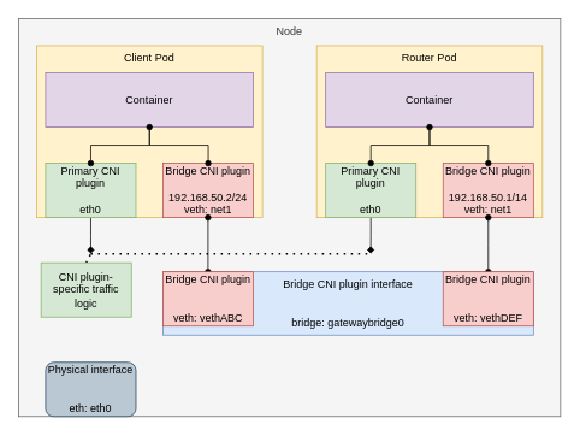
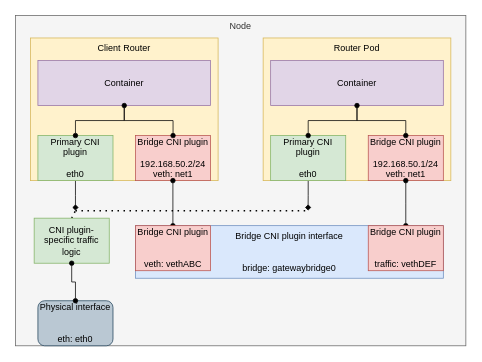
  <mxCell id="0" />
  <mxCell id="1" parent="0" />
  <mxCell id="2" value="Node" style="rounded=0;whiteSpace=wrap;html=1;verticalAlign=top;fillColor=#f5f5f5;fontColor=#333333;strokeColor=#666666;" parent="1" vertex="1"><mxGeometry x="20" y="20" width="600" height="440" as="geometry" /></mxCell>
- <mxCell id="3" value="Client Pod" style="rounded=0;whiteSpace=wrap;html=1;verticalAlign=top;fillColor=#fff2cc;strokeColor=#d6b656;" parent="1" vertex="1"><mxGeometry x="40" y="50" width="250" height="190" as="geometry" /></mxCell>
+ <mxCell id="3" value="Client Router" style="rounded=0;whiteSpace=wrap;html=1;verticalAlign=top;fillColor=#fff2cc;strokeColor=#d6b656;" parent="1" vertex="1"><mxGeometry x="40" y="50" width="250" height="190" as="geometry" /></mxCell>
  <mxCell id="4" style="edgeStyle=orthogonalEdgeStyle;rounded=0;orthogonalLoop=1;jettySize=auto;html=1;exitX=0.5;exitY=1;exitDx=0;exitDy=0;endArrow=diamond;endFill=1;" parent="1" source="5" edge="1"><mxGeometry relative="1" as="geometry"><mxPoint x="100" y="280" as="targetPoint" /></mxGeometry></mxCell>
  <mxCell id="5" value="Primary CNI plugin&lt;br&gt;&lt;br&gt;eth0" style="rounded=0;whiteSpace=wrap;html=1;fillColor=#d5e8d4;strokeColor=#82b366;" parent="1" vertex="1"><mxGeometry x="50" y="180" width="100" height="60" as="geometry" /></mxCell>
  <mxCell id="6" value="Bridge CNI plugin&lt;div&gt;&lt;font color=&quot;#000000&quot;&gt;&lt;br&gt;&lt;/font&gt;192.168.50.2/24&lt;br&gt;veth: net1&lt;/div&gt;" style="rounded=0;whiteSpace=wrap;html=1;fillColor=#f8cecc;strokeColor=#b85450;" parent="1" vertex="1"><mxGeometry x="180" y="180" width="100" height="60" as="geometry" /></mxCell>
  <mxCell id="7" value="Container" style="rounded=0;whiteSpace=wrap;html=1;fillColor=#e1d5e7;strokeColor=#9673a6;" parent="1" vertex="1"><mxGeometry x="50" y="80" width="230" height="60" as="geometry" /></mxCell>
  <mxCell id="8" style="edgeStyle=orthogonalEdgeStyle;rounded=0;orthogonalLoop=1;jettySize=auto;html=1;exitX=0.5;exitY=1;exitDx=0;exitDy=0;entryX=0.5;entryY=0;entryDx=0;entryDy=0;endArrow=oval;endFill=1;startArrow=oval;startFill=1;" parent="1" source="7" target="5" edge="1"><mxGeometry relative="1" as="geometry" /></mxCell>
  <mxCell id="9" style="edgeStyle=orthogonalEdgeStyle;rounded=0;orthogonalLoop=1;jettySize=auto;html=1;exitX=0.5;exitY=1;exitDx=0;exitDy=0;entryX=0.5;entryY=0;entryDx=0;entryDy=0;endArrow=oval;endFill=1;" parent="1" source="7" target="6" edge="1"><mxGeometry relative="1" as="geometry" /></mxCell>
  <mxCell id="10" value="Router Pod" style="rounded=0;whiteSpace=wrap;html=1;verticalAlign=top;fillColor=#fff2cc;strokeColor=#d6b656;" parent="1" vertex="1"><mxGeometry x="350" y="50" width="250" height="190" as="geometry" /></mxCell>
  <mxCell id="11" style="edgeStyle=orthogonalEdgeStyle;rounded=0;orthogonalLoop=1;jettySize=auto;html=1;exitX=0.5;exitY=1;exitDx=0;exitDy=0;endArrow=diamond;endFill=1;" parent="1" source="12" edge="1"><mxGeometry relative="1" as="geometry"><mxPoint x="409.857" y="280" as="targetPoint" /></mxGeometry></mxCell>
  <mxCell id="12" value="Primary CNI plugin&lt;br&gt;&lt;br&gt;eth0" style="rounded=0;whiteSpace=wrap;html=1;fillColor=#d5e8d4;strokeColor=#82b366;" parent="1" vertex="1"><mxGeometry x="360" y="180" width="100" height="60" as="geometry" /></mxCell>
- <mxCell id="13" value="Bridge CNI plugin&lt;div&gt;&lt;font color=&quot;#000000&quot;&gt;&lt;br&gt;&lt;/font&gt;192.168.50.1/14&lt;br&gt;veth: net1&lt;/div&gt;" style="rounded=0;whiteSpace=wrap;html=1;fillColor=#f8cecc;strokeColor=#b85450;" parent="1" vertex="1"><mxGeometry x="490" y="180" width="100" height="60" as="geometry" /></mxCell>
+ <mxCell id="13" value="Bridge CNI plugin&lt;div&gt;&lt;font color=&quot;#000000&quot;&gt;&lt;br&gt;&lt;/font&gt;192.168.50.1/24&lt;br&gt;veth: net1&lt;/div&gt;" style="rounded=0;whiteSpace=wrap;html=1;fillColor=#f8cecc;strokeColor=#b85450;" parent="1" vertex="1"><mxGeometry x="490" y="180" width="100" height="60" as="geometry" /></mxCell>
  <mxCell id="14" value="Container" style="rounded=0;whiteSpace=wrap;html=1;fillColor=#e1d5e7;strokeColor=#9673a6;" parent="1" vertex="1"><mxGeometry x="360" y="80" width="230" height="60" as="geometry" /></mxCell>
  <mxCell id="15" style="edgeStyle=orthogonalEdgeStyle;rounded=0;orthogonalLoop=1;jettySize=auto;html=1;exitX=0.5;exitY=1;exitDx=0;exitDy=0;entryX=0.5;entryY=0;entryDx=0;entryDy=0;endArrow=oval;endFill=1;startArrow=oval;startFill=1;" parent="1" source="14" target="12" edge="1"><mxGeometry relative="1" as="geometry" /></mxCell>
  <mxCell id="16" style="edgeStyle=orthogonalEdgeStyle;rounded=0;orthogonalLoop=1;jettySize=auto;html=1;exitX=0.5;exitY=1;exitDx=0;exitDy=0;entryX=0.5;entryY=0;entryDx=0;entryDy=0;endArrow=oval;endFill=1;" parent="1" source="14" target="13" edge="1"><mxGeometry relative="1" as="geometry" /></mxCell>
  <mxCell id="17" value="Bridge CNI plugin interface&lt;br&gt;&lt;br&gt;&lt;br&gt;bridge: gatewaybridge0" style="rounded=0;whiteSpace=wrap;html=1;fillColor=#dae8fc;strokeColor=#6c8ebf;" parent="1" vertex="1"><mxGeometry x="180" y="300" width="410" height="70" as="geometry" /></mxCell>
  <mxCell id="18" style="edgeStyle=orthogonalEdgeStyle;rounded=0;orthogonalLoop=1;jettySize=auto;html=1;exitX=0.5;exitY=1;exitDx=0;exitDy=0;endArrow=oval;endFill=1;startArrow=oval;startFill=1;" parent="1" source="13" edge="1"><mxGeometry relative="1" as="geometry"><mxPoint x="540" y="300" as="targetPoint" /></mxGeometry></mxCell>
  <mxCell id="19" style="edgeStyle=orthogonalEdgeStyle;rounded=0;orthogonalLoop=1;jettySize=auto;html=1;exitX=0.5;exitY=1;exitDx=0;exitDy=0;endArrow=oval;endFill=1;startArrow=oval;startFill=1;" parent="1" edge="1"><mxGeometry relative="1" as="geometry"><mxPoint x="229.8" y="240" as="sourcePoint" /><mxPoint x="229.8" y="300" as="targetPoint" /></mxGeometry></mxCell>
  <mxCell id="20" value="" style="endArrow=none;dashed=1;html=1;dashPattern=1 3;strokeWidth=2;rounded=0;" parent="1" edge="1"><mxGeometry width="50" height="50" relative="1" as="geometry"><mxPoint x="100" y="280" as="sourcePoint" /><mxPoint x="410" y="280" as="targetPoint" /></mxGeometry></mxCell>
  <mxCell id="21" value="" style="endArrow=none;dashed=1;html=1;dashPattern=1 3;strokeWidth=2;rounded=0;exitX=0.5;exitY=0;exitDx=0;exitDy=0;" parent="1" source="22" edge="1"><mxGeometry width="50" height="50" relative="1" as="geometry"><mxPoint x="97.565" y="299.1" as="sourcePoint" /><mxPoint x="100" y="280" as="targetPoint" /></mxGeometry></mxCell>
  <mxCell id="22" value="CNI plugin-specific traffic logic" style="rounded=0;whiteSpace=wrap;html=1;fillColor=#d5e8d4;strokeColor=#82b366;" parent="1" vertex="1"><mxGeometry x="45" y="290" width="100" height="60" as="geometry" /></mxCell>
  <mxCell id="23" value="Physical interface&lt;div&gt;&lt;br&gt;&lt;/div&gt;&lt;div&gt;&lt;br&gt;&lt;/div&gt;&lt;div&gt;eth: eth0&lt;/div&gt;" style="whiteSpace=wrap;html=1;fillColor=#bac8d3;strokeColor=#23445d;rounded=1;" parent="1" vertex="1"><mxGeometry x="50" y="400" width="100" height="60" as="geometry" /></mxCell>
+ <mxCell id="24" style="edgeStyle=orthogonalEdgeStyle;rounded=0;orthogonalLoop=1;jettySize=auto;html=1;exitX=0.5;exitY=1;exitDx=0;exitDy=0;entryX=0.5;entryY=0;entryDx=0;entryDy=0;endArrow=oval;endFill=1;startArrow=oval;startFill=1;" parent="1" source="22" target="23" edge="1"><mxGeometry relative="1" as="geometry" /></mxCell>
  <mxCell id="25" value="Bridge CNI plugin&lt;div&gt;&lt;font color=&quot;#000000&quot;&gt;&lt;br&gt;&lt;/font&gt;&lt;br&gt;veth: vethABC&lt;/div&gt;" style="rounded=0;whiteSpace=wrap;html=1;fillColor=#f8cecc;strokeColor=#b85450;" parent="1" vertex="1"><mxGeometry x="180" y="300" width="100" height="60" as="geometry" /></mxCell>
- <mxCell id="26" value="Bridge CNI plugin&lt;div&gt;&lt;font color=&quot;#000000&quot;&gt;&lt;br&gt;&lt;/font&gt;&lt;br&gt;veth: vethDEF&lt;/div&gt;" style="rounded=0;whiteSpace=wrap;html=1;fillColor=#f8cecc;strokeColor=#b85450;" parent="1" vertex="1"><mxGeometry x="490" y="300" width="100" height="60" as="geometry" /></mxCell>
+ <mxCell id="26" value="Bridge CNI plugin&lt;div&gt;&lt;font color=&quot;#000000&quot;&gt;&lt;br&gt;&lt;/font&gt;&lt;br&gt;traffic: vethDEF&lt;/div&gt;" style="rounded=0;whiteSpace=wrap;html=1;fillColor=#f8cecc;strokeColor=#b85450;" parent="1" vertex="1"><mxGeometry x="490" y="300" width="100" height="60" as="geometry" /></mxCell>
